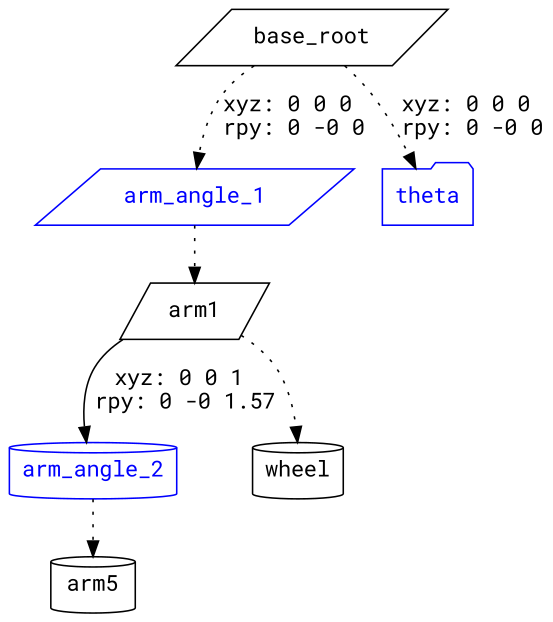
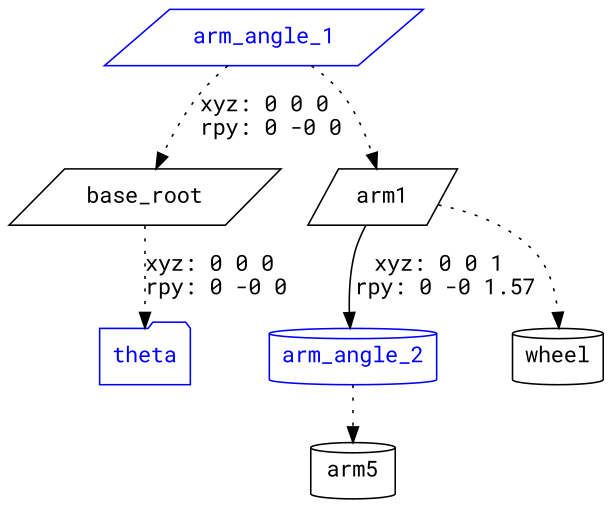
  digraph {
    fontname="Roboto Mono"
    node [fontname="Roboto Mono" shape=parallelogram]
    edge [fontname="Roboto Mono" style=dotted]
    n1 [label=base_root]
    arm_angle_1 [color=blue fontcolor=blue]
    theta [color=blue fontcolor=blue shape=folder]
    n4 [label=arm1]
    arm_angle_2 [color=blue fontcolor=blue shape=cylinder]
    n6 [label=wheel shape=cylinder]
    n7 [label=arm5 shape=cylinder]
-   n1 -> arm_angle_1 [label="xyz: 0 0 0 \nrpy: 0 -0 0"]
+   arm_angle_1 -> n1 [label="xyz: 0 0 0 \nrpy: 0 -0 0"]
    n1 -> theta [label="xyz: 0 0 0 \nrpy: 0 -0 0"]
    arm_angle_1 -> n4
    n4 -> arm_angle_2 [label="xyz: 0 0 1 \nrpy: 0 -0 1.57" style=solid]
    n4 -> n6
    arm_angle_2 -> n7
  }
